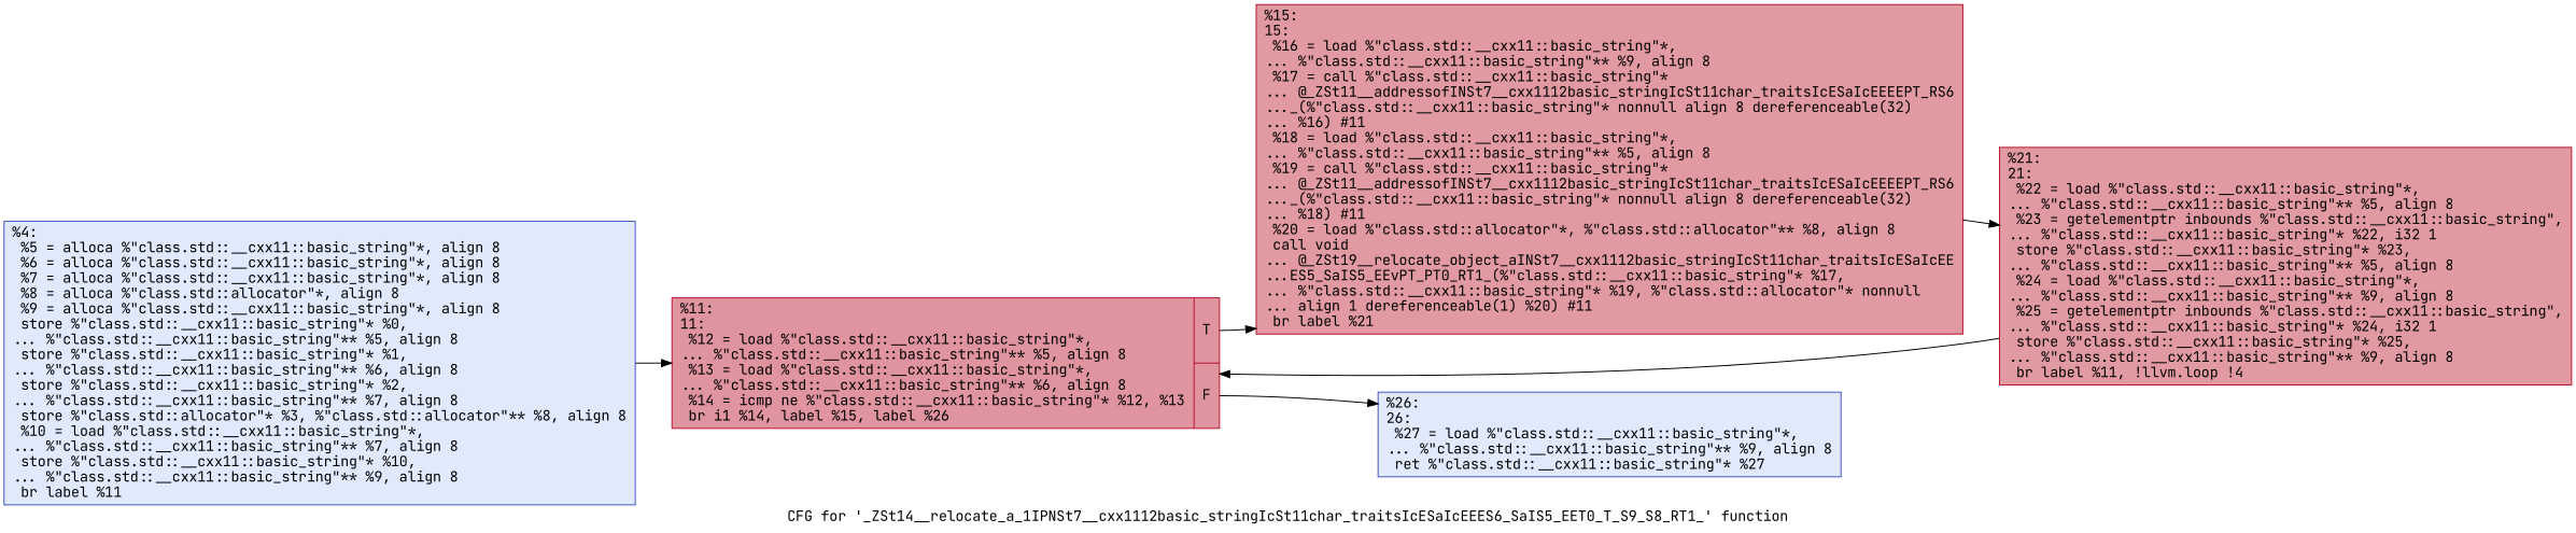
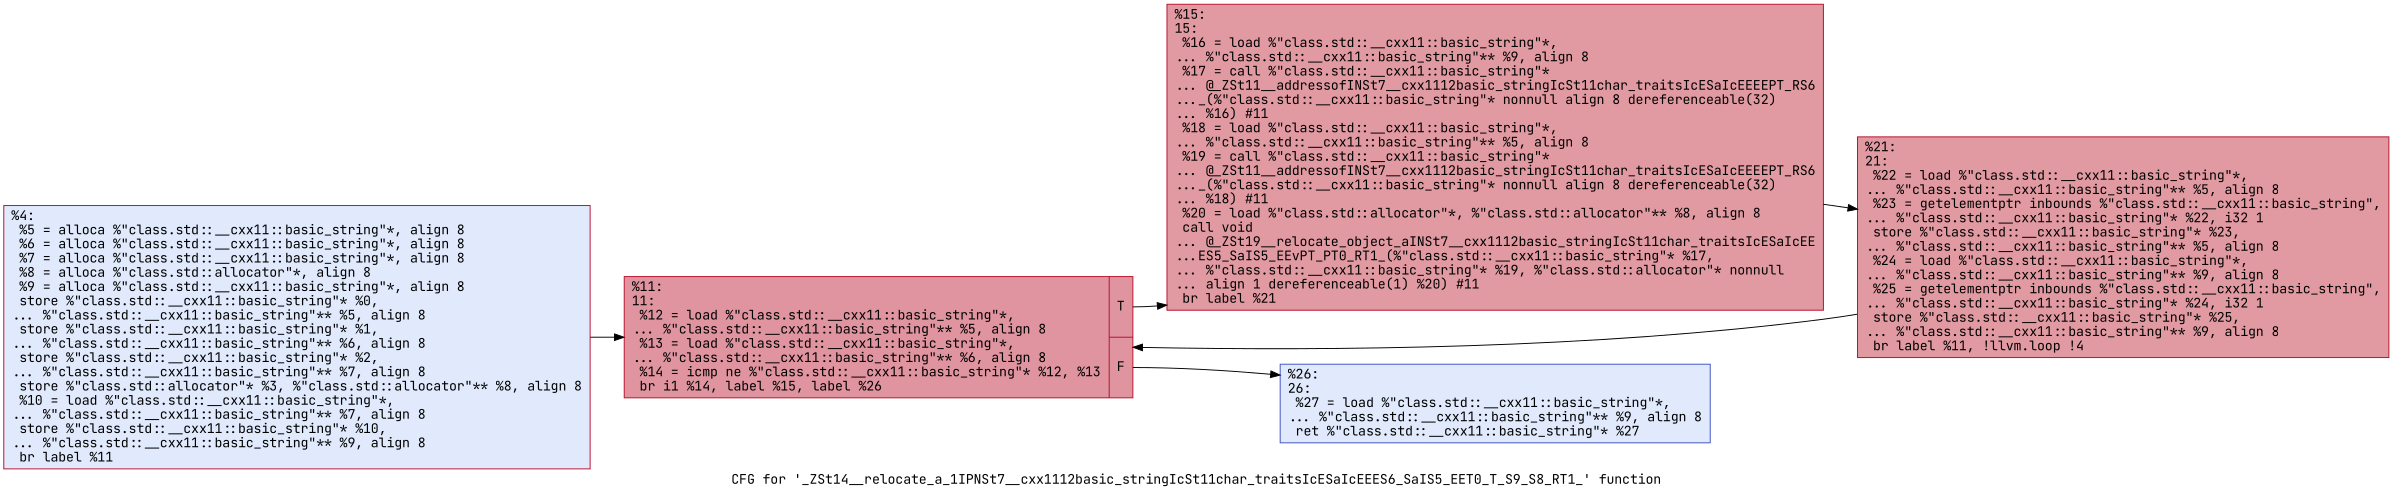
  digraph {
    label="CFG for '_ZSt14__relocate_a_1IPNSt7__cxx1112basic_stringIcSt11char_traitsIcESaIcEEES6_SaIS5_EET0_T_S9_S8_RT1_' function"
    rankdir=LR
    fontname="JetBrains Mono"
    node [color="#b70d28ff" fillcolor="#b9d0f970" shape=record style=filled fontname="JetBrains Mono"]
    edge [fontname="JetBrains Mono"]
-   n1 [color="#3d50c3ff" label="{%4:\l  %5 = alloca %\"class.std::__cxx11::basic_string\"*, align 8\l  %6 = alloca %\"class.std::__cxx11::basic_string\"*, align 8\l  %7 = alloca %\"class.std::__cxx11::basic_string\"*, align 8\l  %8 = alloca %\"class.std::allocator\"*, align 8\l  %9 = alloca %\"class.std::__cxx11::basic_string\"*, align 8\l  store %\"class.std::__cxx11::basic_string\"* %0,\l... %\"class.std::__cxx11::basic_string\"** %5, align 8\l  store %\"class.std::__cxx11::basic_string\"* %1,\l... %\"class.std::__cxx11::basic_string\"** %6, align 8\l  store %\"class.std::__cxx11::basic_string\"* %2,\l... %\"class.std::__cxx11::basic_string\"** %7, align 8\l  store %\"class.std::allocator\"* %3, %\"class.std::allocator\"** %8, align 8\l  %10 = load %\"class.std::__cxx11::basic_string\"*,\l... %\"class.std::__cxx11::basic_string\"** %7, align 8\l  store %\"class.std::__cxx11::basic_string\"* %10,\l... %\"class.std::__cxx11::basic_string\"** %9, align 8\l  br label %11\l}"]
+   n1 [label="{%4:\l  %5 = alloca %\"class.std::__cxx11::basic_string\"*, align 8\l  %6 = alloca %\"class.std::__cxx11::basic_string\"*, align 8\l  %7 = alloca %\"class.std::__cxx11::basic_string\"*, align 8\l  %8 = alloca %\"class.std::allocator\"*, align 8\l  %9 = alloca %\"class.std::__cxx11::basic_string\"*, align 8\l  store %\"class.std::__cxx11::basic_string\"* %0,\l... %\"class.std::__cxx11::basic_string\"** %5, align 8\l  store %\"class.std::__cxx11::basic_string\"* %1,\l... %\"class.std::__cxx11::basic_string\"** %6, align 8\l  store %\"class.std::__cxx11::basic_string\"* %2,\l... %\"class.std::__cxx11::basic_string\"** %7, align 8\l  store %\"class.std::allocator\"* %3, %\"class.std::allocator\"** %8, align 8\l  %10 = load %\"class.std::__cxx11::basic_string\"*,\l... %\"class.std::__cxx11::basic_string\"** %7, align 8\l  store %\"class.std::__cxx11::basic_string\"* %10,\l... %\"class.std::__cxx11::basic_string\"** %9, align 8\l  br label %11\l}"]
    n2 [fillcolor="#b70d2870" label="{%11:\l11:                                               \l  %12 = load %\"class.std::__cxx11::basic_string\"*,\l... %\"class.std::__cxx11::basic_string\"** %5, align 8\l  %13 = load %\"class.std::__cxx11::basic_string\"*,\l... %\"class.std::__cxx11::basic_string\"** %6, align 8\l  %14 = icmp ne %\"class.std::__cxx11::basic_string\"* %12, %13\l  br i1 %14, label %15, label %26\l|{<s0>T|<s1>F}}"]
    n3 [fillcolor="#bb1b2c70" label="{%15:\l15:                                               \l  %16 = load %\"class.std::__cxx11::basic_string\"*,\l... %\"class.std::__cxx11::basic_string\"** %9, align 8\l  %17 = call %\"class.std::__cxx11::basic_string\"*\l... @_ZSt11__addressofINSt7__cxx1112basic_stringIcSt11char_traitsIcESaIcEEEEPT_RS6\l..._(%\"class.std::__cxx11::basic_string\"* nonnull align 8 dereferenceable(32)\l... %16) #11\l  %18 = load %\"class.std::__cxx11::basic_string\"*,\l... %\"class.std::__cxx11::basic_string\"** %5, align 8\l  %19 = call %\"class.std::__cxx11::basic_string\"*\l... @_ZSt11__addressofINSt7__cxx1112basic_stringIcSt11char_traitsIcESaIcEEEEPT_RS6\l..._(%\"class.std::__cxx11::basic_string\"* nonnull align 8 dereferenceable(32)\l... %18) #11\l  %20 = load %\"class.std::allocator\"*, %\"class.std::allocator\"** %8, align 8\l  call void\l... @_ZSt19__relocate_object_aINSt7__cxx1112basic_stringIcSt11char_traitsIcESaIcEE\l...ES5_SaIS5_EEvPT_PT0_RT1_(%\"class.std::__cxx11::basic_string\"* %17,\l... %\"class.std::__cxx11::basic_string\"* %19, %\"class.std::allocator\"* nonnull\l... align 1 dereferenceable(1) %20) #11\l  br label %21\l}"]
    n4 [color="#3d50c3ff" label="{%26:\l26:                                               \l  %27 = load %\"class.std::__cxx11::basic_string\"*,\l... %\"class.std::__cxx11::basic_string\"** %9, align 8\l  ret %\"class.std::__cxx11::basic_string\"* %27\l}"]
    n5 [fillcolor="#bb1b2c70" label="{%21:\l21:                                               \l  %22 = load %\"class.std::__cxx11::basic_string\"*,\l... %\"class.std::__cxx11::basic_string\"** %5, align 8\l  %23 = getelementptr inbounds %\"class.std::__cxx11::basic_string\",\l... %\"class.std::__cxx11::basic_string\"* %22, i32 1\l  store %\"class.std::__cxx11::basic_string\"* %23,\l... %\"class.std::__cxx11::basic_string\"** %5, align 8\l  %24 = load %\"class.std::__cxx11::basic_string\"*,\l... %\"class.std::__cxx11::basic_string\"** %9, align 8\l  %25 = getelementptr inbounds %\"class.std::__cxx11::basic_string\",\l... %\"class.std::__cxx11::basic_string\"* %24, i32 1\l  store %\"class.std::__cxx11::basic_string\"* %25,\l... %\"class.std::__cxx11::basic_string\"** %9, align 8\l  br label %11, !llvm.loop !4\l}"]
    n1 -> n2
    n2 -> n3 [tailport=s0]
    n2 -> n4 [tailport=s1]
    n3 -> n5
    n5 -> n2
  }
